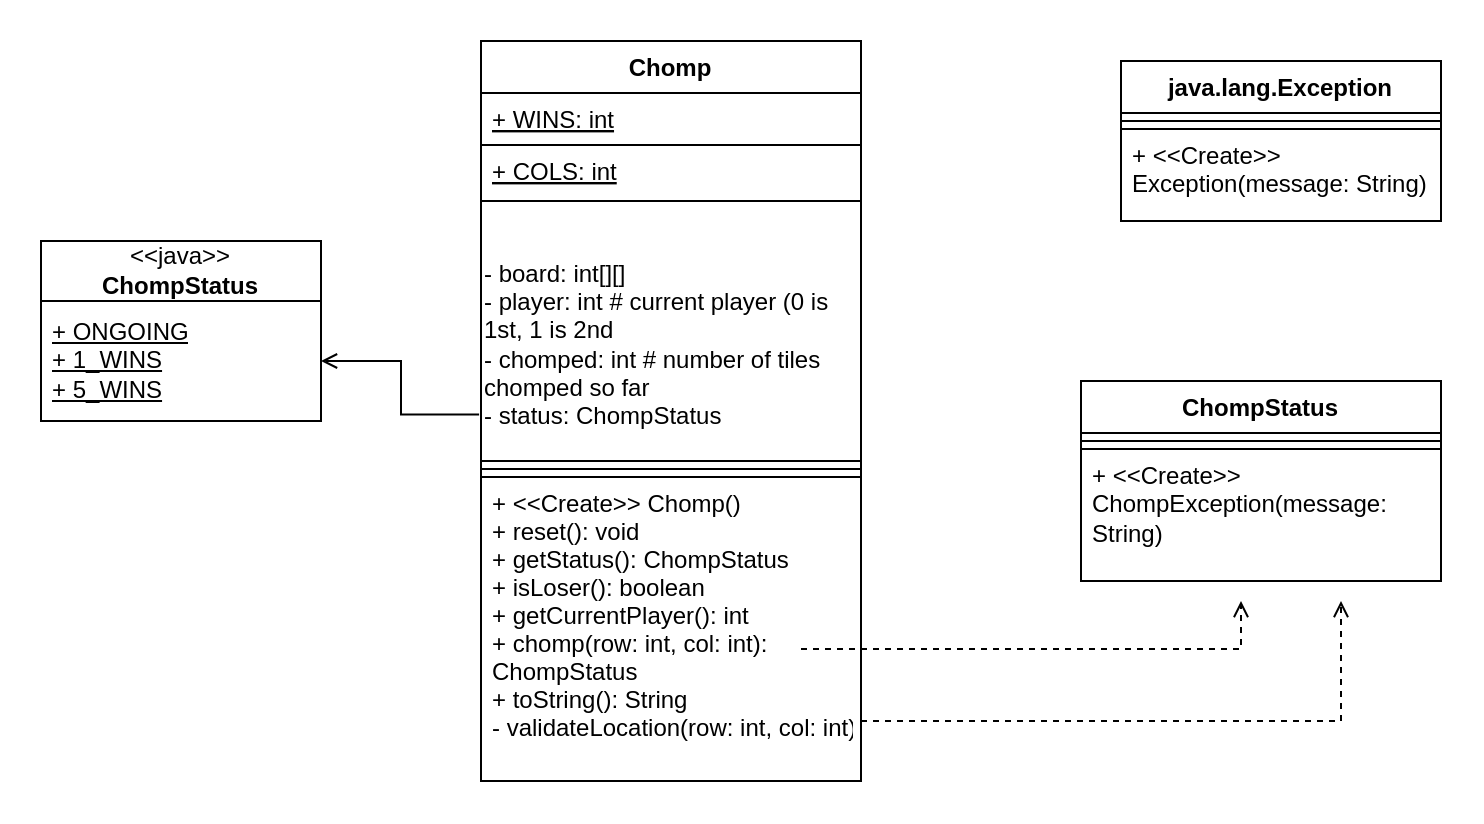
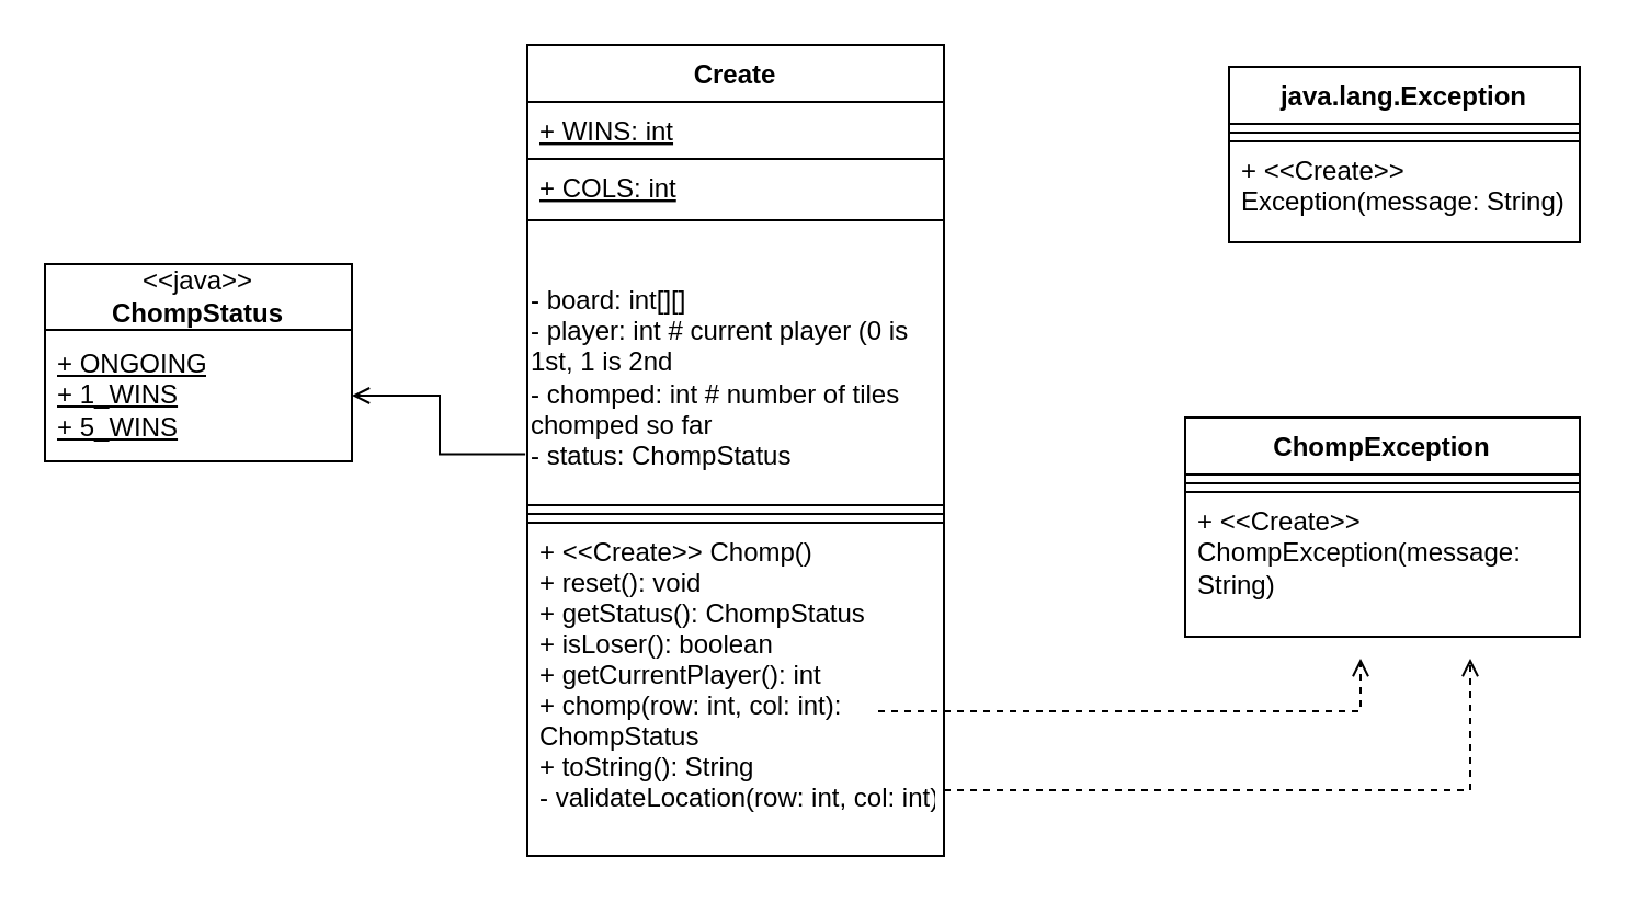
  <mxCell id="0" />
  <mxCell id="1" parent="0" />
- <mxCell id="2" value="Chomp" style="swimlane;fontStyle=1;align=center;verticalAlign=top;childLayout=stackLayout;horizontal=1;startSize=26;horizontalStack=0;resizeParent=1;resizeLast=0;collapsible=1;marginBottom=0;rounded=0;shadow=0;strokeWidth=1;strokeColor=#000000;" parent="1" vertex="1"><mxGeometry x="240" y="20" width="190" height="370" as="geometry"><mxRectangle x="230" y="140" width="160" height="26" as="alternateBounds" /></mxGeometry></mxCell>
+ <mxCell id="2" value="Create" style="swimlane;fontStyle=1;align=center;verticalAlign=top;childLayout=stackLayout;horizontal=1;startSize=26;horizontalStack=0;resizeParent=1;resizeLast=0;collapsible=1;marginBottom=0;rounded=0;shadow=0;strokeWidth=1;strokeColor=#000000;" parent="1" vertex="1"><mxGeometry x="240" y="20" width="190" height="370" as="geometry"><mxRectangle x="230" y="140" width="160" height="26" as="alternateBounds" /></mxGeometry></mxCell>
  <mxCell id="3" value="+ WINS: int" style="text;align=left;verticalAlign=top;spacingLeft=4;spacingRight=4;overflow=hidden;rotatable=0;points=[[0,0.5],[1,0.5]];portConstraint=eastwest;fontStyle=4;strokeColor=#000000;" parent="2" vertex="1"><mxGeometry y="26" width="190" height="26" as="geometry" /></mxCell>
  <mxCell id="4" value="+ COLS: int&#10;&#10;" style="text;align=left;verticalAlign=top;spacingLeft=4;spacingRight=4;overflow=hidden;rotatable=0;points=[[0,0.5],[1,0.5]];portConstraint=eastwest;rounded=0;shadow=0;html=0;fontStyle=4;strokeColor=#000000;" parent="2" vertex="1"><mxGeometry y="52" width="190" height="28" as="geometry" /></mxCell>
  <mxCell id="5" value="&lt;div align=&quot;left&quot;&gt;&lt;br&gt;&lt;/div&gt;&lt;div&gt;- board: int[][]&lt;/div&gt;&lt;div&gt;- player: int # current player (0 is 1st, 1 is 2nd&lt;/div&gt;&lt;div&gt;- chomped: int # number of tiles chomped so far&lt;/div&gt;&lt;div&gt;- status: ChompStatus&lt;br&gt;&lt;/div&gt;" style="text;strokeColor=#000000;align=left;fillColor=none;html=1;verticalAlign=middle;whiteSpace=wrap;rounded=0;" vertex="1" parent="2"><mxGeometry y="80" width="190" height="130" as="geometry" /></mxCell>
  <mxCell id="6" value="" style="line;html=1;strokeWidth=1;align=left;verticalAlign=middle;spacingTop=-1;spacingLeft=3;spacingRight=3;rotatable=0;labelPosition=right;points=[];portConstraint=eastwest;strokeColor=#000000;" parent="2" vertex="1"><mxGeometry y="210" width="190" height="8" as="geometry" /></mxCell>
  <mxCell id="7" value="+ &lt;&lt;Create&gt;&gt; Chomp()&#10;+ reset(): void&#10;+ getStatus(): ChompStatus&#10;+ isLoser(): boolean&#10;+ getCurrentPlayer(): int&#10;+ chomp(row: int, col: int): &#10;ChompStatus&#10;+ toString(): String&#10;- validateLocation(row: int, col: int): void&#10;&#10;" style="text;align=left;verticalAlign=top;spacingLeft=4;spacingRight=4;overflow=hidden;rotatable=0;points=[[0,0.5],[1,0.5]];portConstraint=eastwest;strokeColor=#000000;" parent="2" vertex="1"><mxGeometry y="218" width="190" height="152" as="geometry" /></mxCell>
  <mxCell id="8" value="&amp;lt;&amp;lt;java&amp;gt;&amp;gt;&lt;br&gt;&lt;div&gt;&lt;b&gt;ChompStatus&lt;/b&gt;&lt;/div&gt;" style="swimlane;fontStyle=0;childLayout=stackLayout;horizontal=1;startSize=30;horizontalStack=0;resizeParent=1;resizeParentMax=0;resizeLast=0;collapsible=1;marginBottom=0;whiteSpace=wrap;html=1;strokeColor=#000000;" vertex="1" parent="1"><mxGeometry x="20" y="120" width="140" height="90" as="geometry" /></mxCell>
  <mxCell id="9" value="&lt;div&gt;&lt;u&gt;+ ONGOING&lt;/u&gt;&lt;/div&gt;&lt;div&gt;&lt;u&gt;+ 1_WINS&lt;/u&gt;&lt;/div&gt;&lt;div&gt;&lt;u&gt;+ 5_WINS&lt;br&gt;&lt;/u&gt;&lt;/div&gt;" style="text;strokeColor=#000000;fillColor=none;align=left;verticalAlign=middle;spacingLeft=4;spacingRight=4;overflow=hidden;points=[[0,0.5],[1,0.5]];portConstraint=eastwest;rotatable=0;whiteSpace=wrap;html=1;" vertex="1" parent="8"><mxGeometry y="30" width="140" height="60" as="geometry" /></mxCell>
  <mxCell id="10" value="" style="edgeStyle=orthogonalEdgeStyle;rounded=0;orthogonalLoop=1;jettySize=auto;html=1;exitX=-0.005;exitY=0.821;exitDx=0;exitDy=0;exitPerimeter=0;endArrow=open;endFill=0;strokeColor=#000000;" edge="1" parent="1" source="5" target="9"><mxGeometry relative="1" as="geometry" /></mxCell>
- <mxCell id="11" value="ChompStatus" style="swimlane;fontStyle=1;align=center;verticalAlign=top;childLayout=stackLayout;horizontal=1;startSize=26;horizontalStack=0;resizeParent=1;resizeParentMax=0;resizeLast=0;collapsible=1;marginBottom=0;whiteSpace=wrap;html=1;strokeColor=#000000;" vertex="1" parent="1"><mxGeometry x="540" y="190" width="180" height="100" as="geometry" /></mxCell>
+ <mxCell id="11" value="ChompException" style="swimlane;fontStyle=1;align=center;verticalAlign=top;childLayout=stackLayout;horizontal=1;startSize=26;horizontalStack=0;resizeParent=1;resizeParentMax=0;resizeLast=0;collapsible=1;marginBottom=0;whiteSpace=wrap;html=1;strokeColor=#000000;" vertex="1" parent="1"><mxGeometry x="540" y="190" width="180" height="100" as="geometry" /></mxCell>
  <mxCell id="12" value="" style="line;strokeWidth=1;fillColor=none;align=left;verticalAlign=middle;spacingTop=-1;spacingLeft=3;spacingRight=3;rotatable=0;labelPosition=right;points=[];portConstraint=eastwest;strokeColor=#000000;" vertex="1" parent="11"><mxGeometry y="26" width="180" height="8" as="geometry" /></mxCell>
  <mxCell id="13" value="+ &amp;lt;&amp;lt;Create&amp;gt;&amp;gt; ChompException(message: String)" style="text;strokeColor=#000000;fillColor=none;align=left;verticalAlign=top;spacingLeft=4;spacingRight=4;overflow=hidden;rotatable=0;points=[[0,0.5],[1,0.5]];portConstraint=eastwest;whiteSpace=wrap;html=1;" vertex="1" parent="11"><mxGeometry y="34" width="180" height="66" as="geometry" /></mxCell>
  <mxCell id="14" value="java.lang.Exception" style="swimlane;fontStyle=1;align=center;verticalAlign=top;childLayout=stackLayout;horizontal=1;startSize=26;horizontalStack=0;resizeParent=1;resizeParentMax=0;resizeLast=0;collapsible=1;marginBottom=0;whiteSpace=wrap;html=1;strokeColor=#000000;" vertex="1" parent="1"><mxGeometry x="560" y="30" width="160" height="80" as="geometry"><mxRectangle x="550" y="120" width="140" height="30" as="alternateBounds" /></mxGeometry></mxCell>
  <mxCell id="15" value="" style="line;strokeWidth=1;fillColor=none;align=left;verticalAlign=middle;spacingTop=-1;spacingLeft=3;spacingRight=3;rotatable=0;labelPosition=right;points=[];portConstraint=eastwest;strokeColor=#000000;" vertex="1" parent="14"><mxGeometry y="26" width="160" height="8" as="geometry" /></mxCell>
  <mxCell id="16" value="+ &amp;lt;&amp;lt;Create&amp;gt;&amp;gt; Exception(message: String)" style="text;strokeColor=#000000;fillColor=none;align=left;verticalAlign=top;spacingLeft=4;spacingRight=4;overflow=hidden;rotatable=0;points=[[0,0.5],[1,0.5]];portConstraint=eastwest;whiteSpace=wrap;html=1;" vertex="1" parent="14"><mxGeometry y="34" width="160" height="46" as="geometry" /></mxCell>
  <mxCell id="17" value="" style="endArrow=open;html=1;rounded=0;dashed=1;endFill=0;strokeColor=#000000;" edge="1" parent="1"><mxGeometry width="50" height="50" relative="1" as="geometry"><mxPoint x="400" y="324" as="sourcePoint" /><mxPoint x="620" y="300" as="targetPoint" /><Array as="points"><mxPoint x="450" y="324" /><mxPoint x="620" y="324" /></Array></mxGeometry></mxCell>
  <mxCell id="18" value="" style="endArrow=open;html=1;rounded=0;endFill=0;dashed=1;strokeColor=#000000;" edge="1" parent="1"><mxGeometry width="50" height="50" relative="1" as="geometry"><mxPoint x="430" y="360" as="sourcePoint" /><mxPoint x="670" y="300" as="targetPoint" /><Array as="points"><mxPoint x="670" y="360" /></Array></mxGeometry></mxCell>
